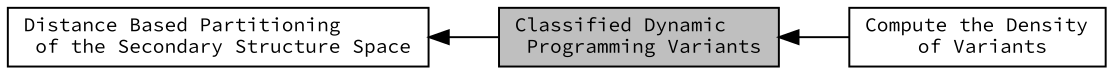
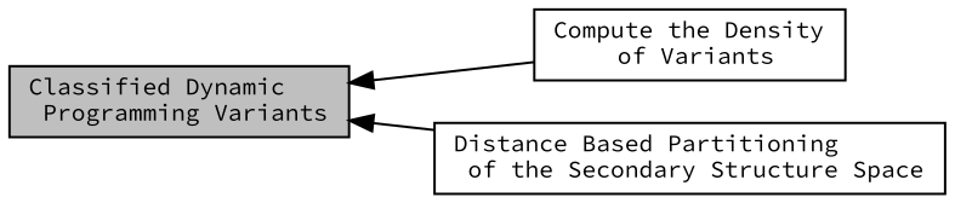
  digraph {
    fontname="Source Code Pro"
    rankdir=LR
    node [color=black fontname="Source Code Pro" fontsize=10 shape=box]
    edge [dir=back fontname="Source Code Pro" fontsize=10 labelfontname=Helvetica labelfontsize=10 shape=plaintext style=solid]
    n1 [fillcolor=grey75 fontcolor=black height=0.2 label="Classified Dynamic\l Programming Variants" style=filled width=0.4]
    n2 [height=0.2 label="Compute the Density\l of Variants" width=0.4]
    n3 [height=0.2 label="Distance Based Partitioning\l of the Secondary Structure Space" width=0.4]
    n1 -> n2
-   n3 -> n1
+   n1 -> n3
  }
